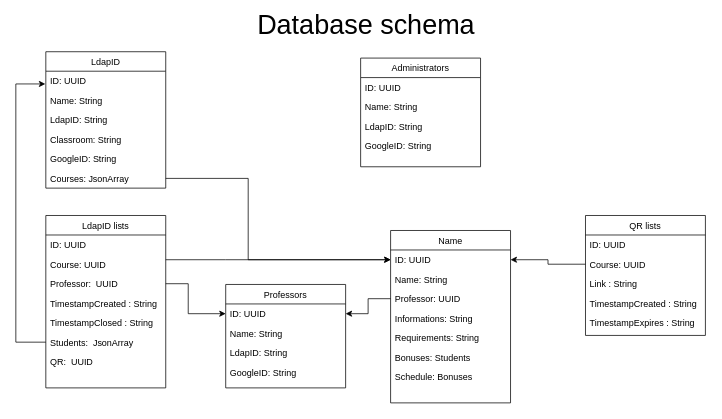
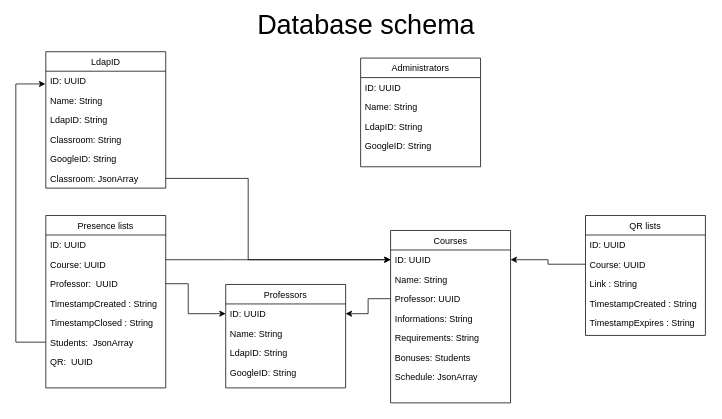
  <mxCell id="0" />
  <mxCell id="1" parent="0" />
  <mxCell id="2" value="LdapID" style="swimlane;fontStyle=0;align=center;verticalAlign=top;childLayout=stackLayout;horizontal=1;startSize=26;horizontalStack=0;resizeParent=1;resizeLast=0;collapsible=1;marginBottom=0;rounded=0;shadow=0;strokeWidth=1;" vertex="1" parent="1"><mxGeometry x="60" y="68.5" width="160" height="182" as="geometry"><mxRectangle x="130" y="380" width="160" height="26" as="alternateBounds" /></mxGeometry></mxCell>
  <mxCell id="3" value="ID: UUID" style="text;align=left;verticalAlign=top;spacingLeft=4;spacingRight=4;overflow=hidden;rotatable=0;points=[[0,0.5],[1,0.5]];portConstraint=eastwest;" vertex="1" parent="2"><mxGeometry y="26" width="160" height="26" as="geometry" /></mxCell>
  <mxCell id="4" value="Name: String" style="text;align=left;verticalAlign=top;spacingLeft=4;spacingRight=4;overflow=hidden;rotatable=0;points=[[0,0.5],[1,0.5]];portConstraint=eastwest;rounded=0;shadow=0;html=0;" vertex="1" parent="2"><mxGeometry y="52" width="160" height="26" as="geometry" /></mxCell>
  <mxCell id="5" value="LdapID: String" style="text;align=left;verticalAlign=top;spacingLeft=4;spacingRight=4;overflow=hidden;rotatable=0;points=[[0,0.5],[1,0.5]];portConstraint=eastwest;rounded=0;shadow=0;html=0;" vertex="1" parent="2"><mxGeometry y="78" width="160" height="26" as="geometry" /></mxCell>
  <mxCell id="6" value="Classroom: String" style="text;align=left;verticalAlign=top;spacingLeft=4;spacingRight=4;overflow=hidden;rotatable=0;points=[[0,0.5],[1,0.5]];portConstraint=eastwest;" vertex="1" parent="2"><mxGeometry y="104" width="160" height="26" as="geometry" /></mxCell>
  <mxCell id="7" value="GoogleID: String" style="text;align=left;verticalAlign=top;spacingLeft=4;spacingRight=4;overflow=hidden;rotatable=0;points=[[0,0.5],[1,0.5]];portConstraint=eastwest;rounded=0;shadow=0;html=0;" vertex="1" parent="2"><mxGeometry y="130" width="160" height="26" as="geometry" /></mxCell>
- <mxCell id="8" value="Courses: JsonArray" style="text;align=left;verticalAlign=top;spacingLeft=4;spacingRight=4;overflow=hidden;rotatable=0;points=[[0,0.5],[1,0.5]];portConstraint=eastwest;rounded=0;shadow=0;html=0;" vertex="1" parent="2"><mxGeometry y="156" width="160" height="26" as="geometry" /></mxCell>
+ <mxCell id="8" value="Classroom: JsonArray" style="text;align=left;verticalAlign=top;spacingLeft=4;spacingRight=4;overflow=hidden;rotatable=0;points=[[0,0.5],[1,0.5]];portConstraint=eastwest;rounded=0;shadow=0;html=0;" vertex="1" parent="2"><mxGeometry y="156" width="160" height="26" as="geometry" /></mxCell>
  <mxCell id="9" value="Professors" style="swimlane;fontStyle=0;align=center;verticalAlign=top;childLayout=stackLayout;horizontal=1;startSize=26;horizontalStack=0;resizeParent=1;resizeLast=0;collapsible=1;marginBottom=0;rounded=0;shadow=0;strokeWidth=1;" vertex="1" parent="1"><mxGeometry x="300" y="379" width="160" height="138" as="geometry"><mxRectangle x="310" y="830" width="160" height="26" as="alternateBounds" /></mxGeometry></mxCell>
  <mxCell id="10" value="ID: UUID" style="text;align=left;verticalAlign=top;spacingLeft=4;spacingRight=4;overflow=hidden;rotatable=0;points=[[0,0.5],[1,0.5]];portConstraint=eastwest;" vertex="1" parent="9"><mxGeometry y="26" width="160" height="26" as="geometry" /></mxCell>
  <mxCell id="11" value="Name: String" style="text;align=left;verticalAlign=top;spacingLeft=4;spacingRight=4;overflow=hidden;rotatable=0;points=[[0,0.5],[1,0.5]];portConstraint=eastwest;rounded=0;shadow=0;html=0;" vertex="1" parent="9"><mxGeometry y="52" width="160" height="26" as="geometry" /></mxCell>
  <mxCell id="12" value="LdapID: String" style="text;align=left;verticalAlign=top;spacingLeft=4;spacingRight=4;overflow=hidden;rotatable=0;points=[[0,0.5],[1,0.5]];portConstraint=eastwest;rounded=0;shadow=0;html=0;" vertex="1" parent="9"><mxGeometry y="78" width="160" height="26" as="geometry" /></mxCell>
  <mxCell id="13" value="GoogleID: String" style="text;align=left;verticalAlign=top;spacingLeft=4;spacingRight=4;overflow=hidden;rotatable=0;points=[[0,0.5],[1,0.5]];portConstraint=eastwest;rounded=0;shadow=0;html=0;" vertex="1" parent="9"><mxGeometry y="104" width="160" height="26" as="geometry" /></mxCell>
  <mxCell id="14" value="Administrators" style="swimlane;fontStyle=0;align=center;verticalAlign=top;childLayout=stackLayout;horizontal=1;startSize=26;horizontalStack=0;resizeParent=1;resizeLast=0;collapsible=1;marginBottom=0;rounded=0;shadow=0;strokeWidth=1;" vertex="1" parent="1"><mxGeometry x="480" y="77" width="160" height="145" as="geometry"><mxRectangle x="130" y="380" width="160" height="26" as="alternateBounds" /></mxGeometry></mxCell>
  <mxCell id="15" value="ID: UUID" style="text;align=left;verticalAlign=top;spacingLeft=4;spacingRight=4;overflow=hidden;rotatable=0;points=[[0,0.5],[1,0.5]];portConstraint=eastwest;" vertex="1" parent="14"><mxGeometry y="26" width="160" height="26" as="geometry" /></mxCell>
  <mxCell id="16" value="Name: String" style="text;align=left;verticalAlign=top;spacingLeft=4;spacingRight=4;overflow=hidden;rotatable=0;points=[[0,0.5],[1,0.5]];portConstraint=eastwest;rounded=0;shadow=0;html=0;" vertex="1" parent="14"><mxGeometry y="52" width="160" height="26" as="geometry" /></mxCell>
  <mxCell id="17" value="LdapID: String" style="text;align=left;verticalAlign=top;spacingLeft=4;spacingRight=4;overflow=hidden;rotatable=0;points=[[0,0.5],[1,0.5]];portConstraint=eastwest;rounded=0;shadow=0;html=0;" vertex="1" parent="14"><mxGeometry y="78" width="160" height="26" as="geometry" /></mxCell>
  <mxCell id="18" value="GoogleID: String" style="text;align=left;verticalAlign=top;spacingLeft=4;spacingRight=4;overflow=hidden;rotatable=0;points=[[0,0.5],[1,0.5]];portConstraint=eastwest;rounded=0;shadow=0;html=0;" vertex="1" parent="14"><mxGeometry y="104" width="160" height="26" as="geometry" /></mxCell>
- <mxCell id="19" value="Name" style="swimlane;fontStyle=0;align=center;verticalAlign=top;childLayout=stackLayout;horizontal=1;startSize=26;horizontalStack=0;resizeParent=1;resizeLast=0;collapsible=1;marginBottom=0;rounded=0;shadow=0;strokeWidth=1;" vertex="1" parent="1"><mxGeometry x="520" y="307" width="160" height="230" as="geometry"><mxRectangle x="130" y="380" width="160" height="26" as="alternateBounds" /></mxGeometry></mxCell>
+ <mxCell id="19" value="Courses" style="swimlane;fontStyle=0;align=center;verticalAlign=top;childLayout=stackLayout;horizontal=1;startSize=26;horizontalStack=0;resizeParent=1;resizeLast=0;collapsible=1;marginBottom=0;rounded=0;shadow=0;strokeWidth=1;" vertex="1" parent="1"><mxGeometry x="520" y="307" width="160" height="230" as="geometry"><mxRectangle x="130" y="380" width="160" height="26" as="alternateBounds" /></mxGeometry></mxCell>
  <mxCell id="20" value="ID: UUID" style="text;align=left;verticalAlign=top;spacingLeft=4;spacingRight=4;overflow=hidden;rotatable=0;points=[[0,0.5],[1,0.5]];portConstraint=eastwest;" vertex="1" parent="19"><mxGeometry y="26" width="160" height="26" as="geometry" /></mxCell>
  <mxCell id="21" value="Name: String" style="text;align=left;verticalAlign=top;spacingLeft=4;spacingRight=4;overflow=hidden;rotatable=0;points=[[0,0.5],[1,0.5]];portConstraint=eastwest;rounded=0;shadow=0;html=0;" vertex="1" parent="19"><mxGeometry y="52" width="160" height="26" as="geometry" /></mxCell>
  <mxCell id="22" value="Professor: UUID" style="text;align=left;verticalAlign=top;spacingLeft=4;spacingRight=4;overflow=hidden;rotatable=0;points=[[0,0.5],[1,0.5]];portConstraint=eastwest;rounded=0;shadow=0;html=0;" vertex="1" parent="19"><mxGeometry y="78" width="160" height="26" as="geometry" /></mxCell>
  <mxCell id="23" value="Informations: String" style="text;align=left;verticalAlign=top;spacingLeft=4;spacingRight=4;overflow=hidden;rotatable=0;points=[[0,0.5],[1,0.5]];portConstraint=eastwest;rounded=0;shadow=0;html=0;" vertex="1" parent="19"><mxGeometry y="104" width="160" height="26" as="geometry" /></mxCell>
  <mxCell id="24" value="Requirements: String" style="text;align=left;verticalAlign=top;spacingLeft=4;spacingRight=4;overflow=hidden;rotatable=0;points=[[0,0.5],[1,0.5]];portConstraint=eastwest;rounded=0;shadow=0;html=0;" vertex="1" parent="19"><mxGeometry y="130" width="160" height="26" as="geometry" /></mxCell>
  <mxCell id="25" value="Bonuses: Students" style="text;align=left;verticalAlign=top;spacingLeft=4;spacingRight=4;overflow=hidden;rotatable=0;points=[[0,0.5],[1,0.5]];portConstraint=eastwest;rounded=0;shadow=0;html=0;" vertex="1" parent="19"><mxGeometry y="156" width="160" height="26" as="geometry" /></mxCell>
- <mxCell id="26" value="Schedule: Bonuses" style="text;align=left;verticalAlign=top;spacingLeft=4;spacingRight=4;overflow=hidden;rotatable=0;points=[[0,0.5],[1,0.5]];portConstraint=eastwest;" vertex="1" parent="19"><mxGeometry y="182" width="160" height="26" as="geometry" /></mxCell>
+ <mxCell id="26" value="Schedule: JsonArray" style="text;align=left;verticalAlign=top;spacingLeft=4;spacingRight=4;overflow=hidden;rotatable=0;points=[[0,0.5],[1,0.5]];portConstraint=eastwest;" vertex="1" parent="19"><mxGeometry y="182" width="160" height="26" as="geometry" /></mxCell>
  <mxCell id="27" value="QR lists" style="swimlane;fontStyle=0;align=center;verticalAlign=top;childLayout=stackLayout;horizontal=1;startSize=26;horizontalStack=0;resizeParent=1;resizeLast=0;collapsible=1;marginBottom=0;rounded=0;shadow=0;strokeWidth=1;" vertex="1" parent="1"><mxGeometry x="780" y="287" width="160" height="160" as="geometry"><mxRectangle x="130" y="380" width="160" height="26" as="alternateBounds" /></mxGeometry></mxCell>
  <mxCell id="28" value="ID: UUID" style="text;align=left;verticalAlign=top;spacingLeft=4;spacingRight=4;overflow=hidden;rotatable=0;points=[[0,0.5],[1,0.5]];portConstraint=eastwest;" vertex="1" parent="27"><mxGeometry y="26" width="160" height="26" as="geometry" /></mxCell>
  <mxCell id="29" value="Course: UUID" style="text;align=left;verticalAlign=top;spacingLeft=4;spacingRight=4;overflow=hidden;rotatable=0;points=[[0,0.5],[1,0.5]];portConstraint=eastwest;rounded=0;shadow=0;html=0;" vertex="1" parent="27"><mxGeometry y="52" width="160" height="26" as="geometry" /></mxCell>
  <mxCell id="30" value="Link : String" style="text;align=left;verticalAlign=top;spacingLeft=4;spacingRight=4;overflow=hidden;rotatable=0;points=[[0,0.5],[1,0.5]];portConstraint=eastwest;rounded=0;shadow=0;html=0;" vertex="1" parent="27"><mxGeometry y="78" width="160" height="26" as="geometry" /></mxCell>
  <mxCell id="31" value="TimestampCreated : String" style="text;align=left;verticalAlign=top;spacingLeft=4;spacingRight=4;overflow=hidden;rotatable=0;points=[[0,0.5],[1,0.5]];portConstraint=eastwest;rounded=0;shadow=0;html=0;" vertex="1" parent="27"><mxGeometry y="104" width="160" height="26" as="geometry" /></mxCell>
  <mxCell id="32" value="TimestampExpires : String" style="text;align=left;verticalAlign=top;spacingLeft=4;spacingRight=4;overflow=hidden;rotatable=0;points=[[0,0.5],[1,0.5]];portConstraint=eastwest;rounded=0;shadow=0;html=0;" vertex="1" parent="27"><mxGeometry y="130" width="160" height="26" as="geometry" /></mxCell>
- <mxCell id="33" value="LdapID lists" style="swimlane;fontStyle=0;align=center;verticalAlign=top;childLayout=stackLayout;horizontal=1;startSize=26;horizontalStack=0;resizeParent=1;resizeLast=0;collapsible=1;marginBottom=0;rounded=0;shadow=0;strokeWidth=1;" vertex="1" parent="1"><mxGeometry x="60" y="287" width="160" height="230" as="geometry"><mxRectangle x="130" y="380" width="160" height="26" as="alternateBounds" /></mxGeometry></mxCell>
+ <mxCell id="33" value="Presence lists" style="swimlane;fontStyle=0;align=center;verticalAlign=top;childLayout=stackLayout;horizontal=1;startSize=26;horizontalStack=0;resizeParent=1;resizeLast=0;collapsible=1;marginBottom=0;rounded=0;shadow=0;strokeWidth=1;" vertex="1" parent="1"><mxGeometry x="60" y="287" width="160" height="230" as="geometry"><mxRectangle x="130" y="380" width="160" height="26" as="alternateBounds" /></mxGeometry></mxCell>
  <mxCell id="34" value="ID: UUID" style="text;align=left;verticalAlign=top;spacingLeft=4;spacingRight=4;overflow=hidden;rotatable=0;points=[[0,0.5],[1,0.5]];portConstraint=eastwest;" vertex="1" parent="33"><mxGeometry y="26" width="160" height="26" as="geometry" /></mxCell>
  <mxCell id="35" value="Course: UUID" style="text;align=left;verticalAlign=top;spacingLeft=4;spacingRight=4;overflow=hidden;rotatable=0;points=[[0,0.5],[1,0.5]];portConstraint=eastwest;rounded=0;shadow=0;html=0;" vertex="1" parent="33"><mxGeometry y="52" width="160" height="26" as="geometry" /></mxCell>
  <mxCell id="36" value="Professor:  UUID" style="text;align=left;verticalAlign=top;spacingLeft=4;spacingRight=4;overflow=hidden;rotatable=0;points=[[0,0.5],[1,0.5]];portConstraint=eastwest;rounded=0;shadow=0;html=0;" vertex="1" parent="33"><mxGeometry y="78" width="160" height="26" as="geometry" /></mxCell>
  <mxCell id="37" value="TimestampCreated : String" style="text;align=left;verticalAlign=top;spacingLeft=4;spacingRight=4;overflow=hidden;rotatable=0;points=[[0,0.5],[1,0.5]];portConstraint=eastwest;rounded=0;shadow=0;html=0;" vertex="1" parent="33"><mxGeometry y="104" width="160" height="26" as="geometry" /></mxCell>
  <mxCell id="38" value="TimestampClosed : String" style="text;align=left;verticalAlign=top;spacingLeft=4;spacingRight=4;overflow=hidden;rotatable=0;points=[[0,0.5],[1,0.5]];portConstraint=eastwest;rounded=0;shadow=0;html=0;" vertex="1" parent="33"><mxGeometry y="130" width="160" height="26" as="geometry" /></mxCell>
  <mxCell id="39" value="Students:  JsonArray" style="text;align=left;verticalAlign=top;spacingLeft=4;spacingRight=4;overflow=hidden;rotatable=0;points=[[0,0.5],[1,0.5]];portConstraint=eastwest;rounded=0;shadow=0;html=0;" vertex="1" parent="33"><mxGeometry y="156" width="160" height="26" as="geometry" /></mxCell>
  <mxCell id="40" value="QR:  UUID" style="text;align=left;verticalAlign=top;spacingLeft=4;spacingRight=4;overflow=hidden;rotatable=0;points=[[0,0.5],[1,0.5]];portConstraint=eastwest;rounded=0;shadow=0;html=0;" vertex="1" parent="33"><mxGeometry y="182" width="160" height="26" as="geometry" /></mxCell>
  <mxCell id="41" value="" style="edgeStyle=orthogonalEdgeStyle;rounded=0;orthogonalLoop=1;jettySize=auto;html=1;entryX=0;entryY=0.5;entryDx=0;entryDy=0;" edge="1" parent="1" source="35" target="20"><mxGeometry relative="1" as="geometry"><Array as="points"><mxPoint x="300" y="346" /><mxPoint x="300" y="346" /></Array></mxGeometry></mxCell>
  <mxCell id="42" style="edgeStyle=orthogonalEdgeStyle;rounded=0;orthogonalLoop=1;jettySize=auto;html=1;exitX=1;exitY=0.5;exitDx=0;exitDy=0;entryX=0;entryY=0.5;entryDx=0;entryDy=0;" edge="1" parent="1" source="36" target="10"><mxGeometry relative="1" as="geometry"><mxPoint x="280" y="687" as="targetPoint" /><Array as="points"><mxPoint x="250" y="378" /><mxPoint x="250" y="418" /></Array></mxGeometry></mxCell>
  <mxCell id="43" style="edgeStyle=orthogonalEdgeStyle;rounded=0;orthogonalLoop=1;jettySize=auto;html=1;exitX=0;exitY=0.5;exitDx=0;exitDy=0;entryX=1;entryY=0.5;entryDx=0;entryDy=0;" edge="1" parent="1" source="29" target="20"><mxGeometry relative="1" as="geometry" /></mxCell>
  <mxCell id="44" style="edgeStyle=orthogonalEdgeStyle;rounded=0;orthogonalLoop=1;jettySize=auto;html=1;entryX=-0.004;entryY=0.654;entryDx=0;entryDy=0;entryPerimeter=0;" edge="1" parent="1" source="39" target="3"><mxGeometry relative="1" as="geometry"><Array as="points"><mxPoint x="20" y="456" /><mxPoint x="20" y="112" /><mxPoint x="59" y="112" /></Array></mxGeometry></mxCell>
  <mxCell id="45" style="edgeStyle=orthogonalEdgeStyle;rounded=0;orthogonalLoop=1;jettySize=auto;html=1;entryX=0;entryY=0.5;entryDx=0;entryDy=0;" edge="1" parent="1" source="8" target="20"><mxGeometry relative="1" as="geometry"><Array as="points"><mxPoint x="330" y="238" /><mxPoint x="330" y="346" /></Array></mxGeometry></mxCell>
  <mxCell id="46" style="edgeStyle=orthogonalEdgeStyle;rounded=0;orthogonalLoop=1;jettySize=auto;html=1;entryX=1;entryY=0.5;entryDx=0;entryDy=0;" edge="1" parent="1" source="22" target="10"><mxGeometry relative="1" as="geometry" /></mxCell>
  <mxCell id="47" value="&lt;font style=&quot;font-size: 36px&quot;&gt;Database schema&lt;/font&gt;" style="text;html=1;align=center;verticalAlign=middle;resizable=0;points=[];autosize=1;strokeColor=none;fillColor=none;" vertex="1" parent="1"><mxGeometry x="337" y="20" width="300" height="26" as="geometry" /></mxCell>
